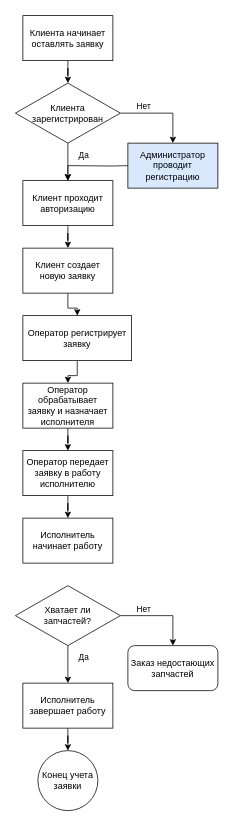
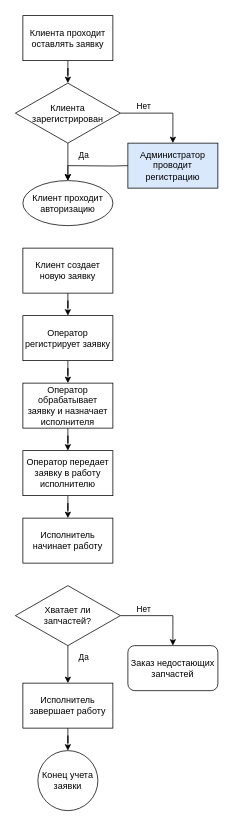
  <mxCell id="0" />
  <mxCell id="1" parent="0" />
  <mxCell id="2" style="edgeStyle=orthogonalEdgeStyle;rounded=0;orthogonalLoop=1;jettySize=auto;html=1;" edge="1" parent="1" source="3" target="8"><mxGeometry relative="1" as="geometry" /></mxCell>
- <mxCell id="3" value="Клиента начинает оставлять заявку" style="rounded=0;whiteSpace=wrap;html=1;" vertex="1" parent="1"><mxGeometry x="30" y="20" width="120" height="60" as="geometry" /></mxCell>
+ <mxCell id="3" value="Клиента проходит оставлять заявку" style="rounded=0;whiteSpace=wrap;html=1;" vertex="1" parent="1"><mxGeometry x="30" y="20" width="120" height="60" as="geometry" /></mxCell>
  <mxCell id="4" style="edgeStyle=orthogonalEdgeStyle;rounded=0;orthogonalLoop=1;jettySize=auto;html=1;entryX=0.5;entryY=0;entryDx=0;entryDy=0;" edge="1" parent="1" source="8"><mxGeometry relative="1" as="geometry"><mxPoint x="230" y="190" as="targetPoint" /><Array as="points"><mxPoint x="230" y="150" /></Array></mxGeometry></mxCell>
  <mxCell id="5" value="Нет" style="edgeLabel;html=1;align=center;verticalAlign=middle;resizable=0;points=[];" vertex="1" connectable="0" parent="4"><mxGeometry x="-0.539" relative="1" as="geometry"><mxPoint x="5" y="-10" as="offset" /></mxGeometry></mxCell>
  <mxCell id="6" style="edgeStyle=orthogonalEdgeStyle;rounded=0;orthogonalLoop=1;jettySize=auto;html=1;" edge="1" parent="1" source="8" target="12"><mxGeometry relative="1" as="geometry" /></mxCell>
  <mxCell id="7" value="Да" style="edgeLabel;html=1;align=center;verticalAlign=middle;resizable=0;points=[];" vertex="1" connectable="0" parent="6"><mxGeometry x="-0.389" y="1" relative="1" as="geometry"><mxPoint x="19" as="offset" /></mxGeometry></mxCell>
  <mxCell id="8" value="Клиента&lt;br&gt;зарегистрирован" style="rhombus;whiteSpace=wrap;html=1;" vertex="1" parent="1"><mxGeometry x="20" y="110" width="140" height="80" as="geometry" /></mxCell>
  <mxCell id="9" style="edgeStyle=orthogonalEdgeStyle;rounded=0;orthogonalLoop=1;jettySize=auto;html=1;entryX=0.5;entryY=0;entryDx=0;entryDy=0;" edge="1" parent="1" target="12"><mxGeometry relative="1" as="geometry"><mxPoint x="90" y="170" as="targetPoint" /><mxPoint x="170" y="220" as="sourcePoint" /></mxGeometry></mxCell>
  <mxCell id="10" value="Администратор проводит регистрацию" style="rounded=0;whiteSpace=wrap;html=1;fillColor=#dae8fc;" vertex="1" parent="1"><mxGeometry x="170" y="190" width="120" height="60" as="geometry" /></mxCell>
- <mxCell id="11" style="edgeStyle=orthogonalEdgeStyle;rounded=0;orthogonalLoop=1;jettySize=auto;html=1;" edge="1" parent="1" source="12" target="14"><mxGeometry relative="1" as="geometry" /></mxCell>
- <mxCell id="12" value="Клиент проходит авторизацию" style="rounded=0;whiteSpace=wrap;html=1;" vertex="1" parent="1"><mxGeometry x="30" y="240" width="120" height="60" as="geometry" /></mxCell>
+ <mxCell id="12" value="Клиент проходит авторизацию" style="ellipse;whiteSpace=wrap;html=1;" vertex="1" parent="1"><mxGeometry x="30" y="240" width="120" height="60" as="geometry" /></mxCell>
  <mxCell id="13" style="edgeStyle=orthogonalEdgeStyle;rounded=0;orthogonalLoop=1;jettySize=auto;html=1;" edge="1" parent="1" source="14" target="16"><mxGeometry relative="1" as="geometry" /></mxCell>
  <mxCell id="14" value="Клиент создает новую заявку" style="rounded=0;whiteSpace=wrap;html=1;" vertex="1" parent="1"><mxGeometry x="30" y="330" width="120" height="60" as="geometry" /></mxCell>
  <mxCell id="15" style="edgeStyle=orthogonalEdgeStyle;rounded=0;orthogonalLoop=1;jettySize=auto;html=1;" edge="1" parent="1" source="16" target="18"><mxGeometry relative="1" as="geometry" /></mxCell>
- <mxCell id="16" value="Оператор регистрирует заявку" style="rounded=0;whiteSpace=wrap;html=1;" vertex="1" parent="1"><mxGeometry x="30" y="420" width="145" height="60" as="geometry" /></mxCell>
+ <mxCell id="16" value="Оператор регистрирует заявку" style="rounded=0;whiteSpace=wrap;html=1;" vertex="1" parent="1"><mxGeometry x="30" y="420" width="120" height="60" as="geometry" /></mxCell>
  <mxCell id="17" style="edgeStyle=orthogonalEdgeStyle;rounded=0;orthogonalLoop=1;jettySize=auto;html=1;" edge="1" parent="1" source="18" target="20"><mxGeometry relative="1" as="geometry" /></mxCell>
  <mxCell id="18" value="Оператор обрабатывает заявку и назначает исполнителя" style="rounded=0;whiteSpace=wrap;html=1;" vertex="1" parent="1"><mxGeometry x="30" y="510" width="120" height="60" as="geometry" /></mxCell>
  <mxCell id="19" style="edgeStyle=orthogonalEdgeStyle;rounded=0;orthogonalLoop=1;jettySize=auto;html=1;" edge="1" parent="1" source="20" target="21"><mxGeometry relative="1" as="geometry" /></mxCell>
  <mxCell id="20" value="Оператор передает заявку в работу исполнителю" style="rounded=0;whiteSpace=wrap;html=1;" vertex="1" parent="1"><mxGeometry x="30" y="600" width="120" height="60" as="geometry" /></mxCell>
  <mxCell id="21" value="Исполнитель начинает работу" style="rounded=0;whiteSpace=wrap;html=1;" vertex="1" parent="1"><mxGeometry x="30" y="690" width="120" height="60" as="geometry" /></mxCell>
  <mxCell id="22" value="Хватает ли&lt;br&gt;запчастей?" style="rhombus;whiteSpace=wrap;html=1;" vertex="1" parent="1"><mxGeometry x="20" y="780" width="140" height="80" as="geometry" /></mxCell>
  <mxCell id="23" style="edgeStyle=orthogonalEdgeStyle;rounded=0;orthogonalLoop=1;jettySize=auto;html=1;entryX=0.5;entryY=0;entryDx=0;entryDy=0;" edge="1" parent="1" target="27" source="22"><mxGeometry relative="1" as="geometry"><mxPoint x="160" y="800" as="sourcePoint" /><Array as="points"><mxPoint x="230" y="820" /></Array></mxGeometry></mxCell>
  <mxCell id="24" value="Нет" style="edgeLabel;html=1;align=center;verticalAlign=middle;resizable=0;points=[];" vertex="1" connectable="0" parent="23"><mxGeometry x="-0.539" relative="1" as="geometry"><mxPoint x="5" y="-10" as="offset" /></mxGeometry></mxCell>
  <mxCell id="25" style="edgeStyle=orthogonalEdgeStyle;rounded=0;orthogonalLoop=1;jettySize=auto;html=1;" edge="1" parent="1" target="29" source="22"><mxGeometry relative="1" as="geometry"><mxPoint x="90" y="840" as="sourcePoint" /></mxGeometry></mxCell>
  <mxCell id="26" value="Да" style="edgeLabel;html=1;align=center;verticalAlign=middle;resizable=0;points=[];" vertex="1" connectable="0" parent="25"><mxGeometry x="-0.389" y="1" relative="1" as="geometry"><mxPoint x="19" as="offset" /></mxGeometry></mxCell>
  <mxCell id="27" value="Заказ недостающих запчастей" style="whiteSpace=wrap;html=1;rounded=1;" vertex="1" parent="1"><mxGeometry x="170" y="860" width="120" height="60" as="geometry" /></mxCell>
  <mxCell id="28" style="edgeStyle=orthogonalEdgeStyle;rounded=0;orthogonalLoop=1;jettySize=auto;html=1;" edge="1" parent="1" source="29" target="30"><mxGeometry relative="1" as="geometry" /></mxCell>
  <mxCell id="29" value="Исполнитель завершает работу" style="rounded=0;whiteSpace=wrap;html=1;" vertex="1" parent="1"><mxGeometry x="30" y="910" width="120" height="60" as="geometry" /></mxCell>
  <mxCell id="30" value="Конец учета заявки" style="ellipse;whiteSpace=wrap;html=1;" vertex="1" parent="1"><mxGeometry x="50" y="1000" width="80" height="80" as="geometry" /></mxCell>
